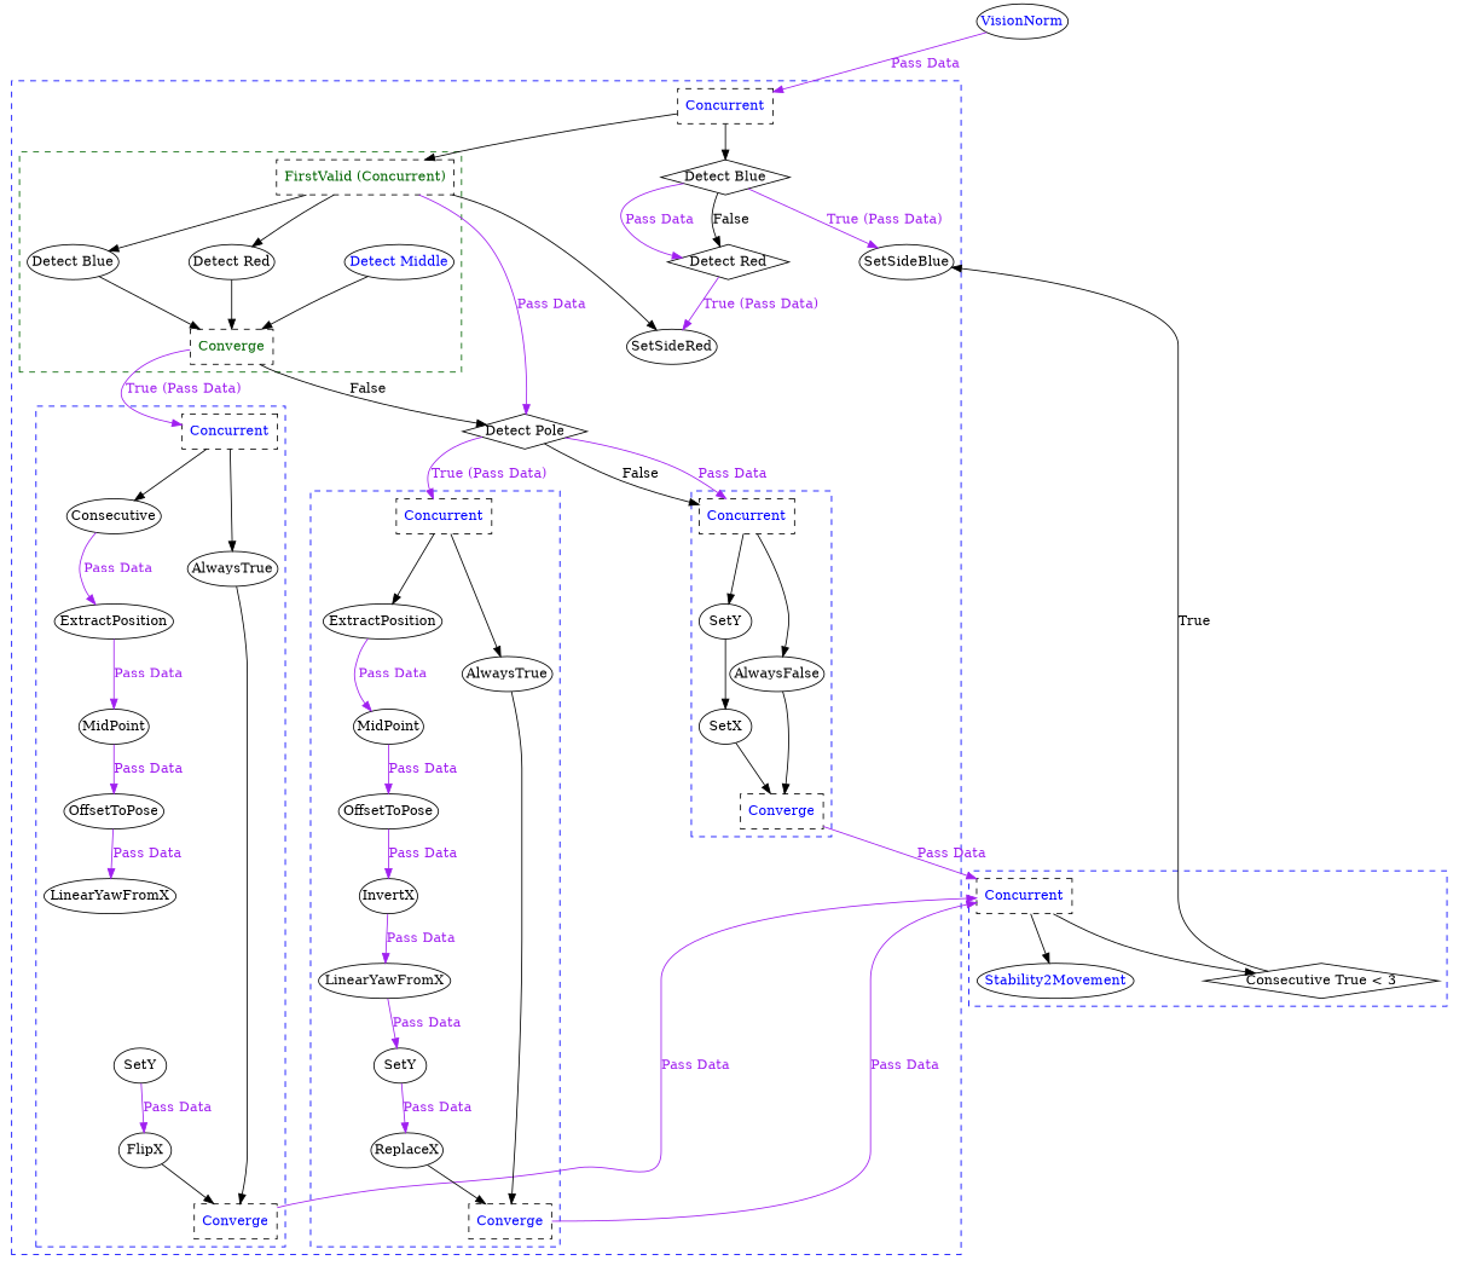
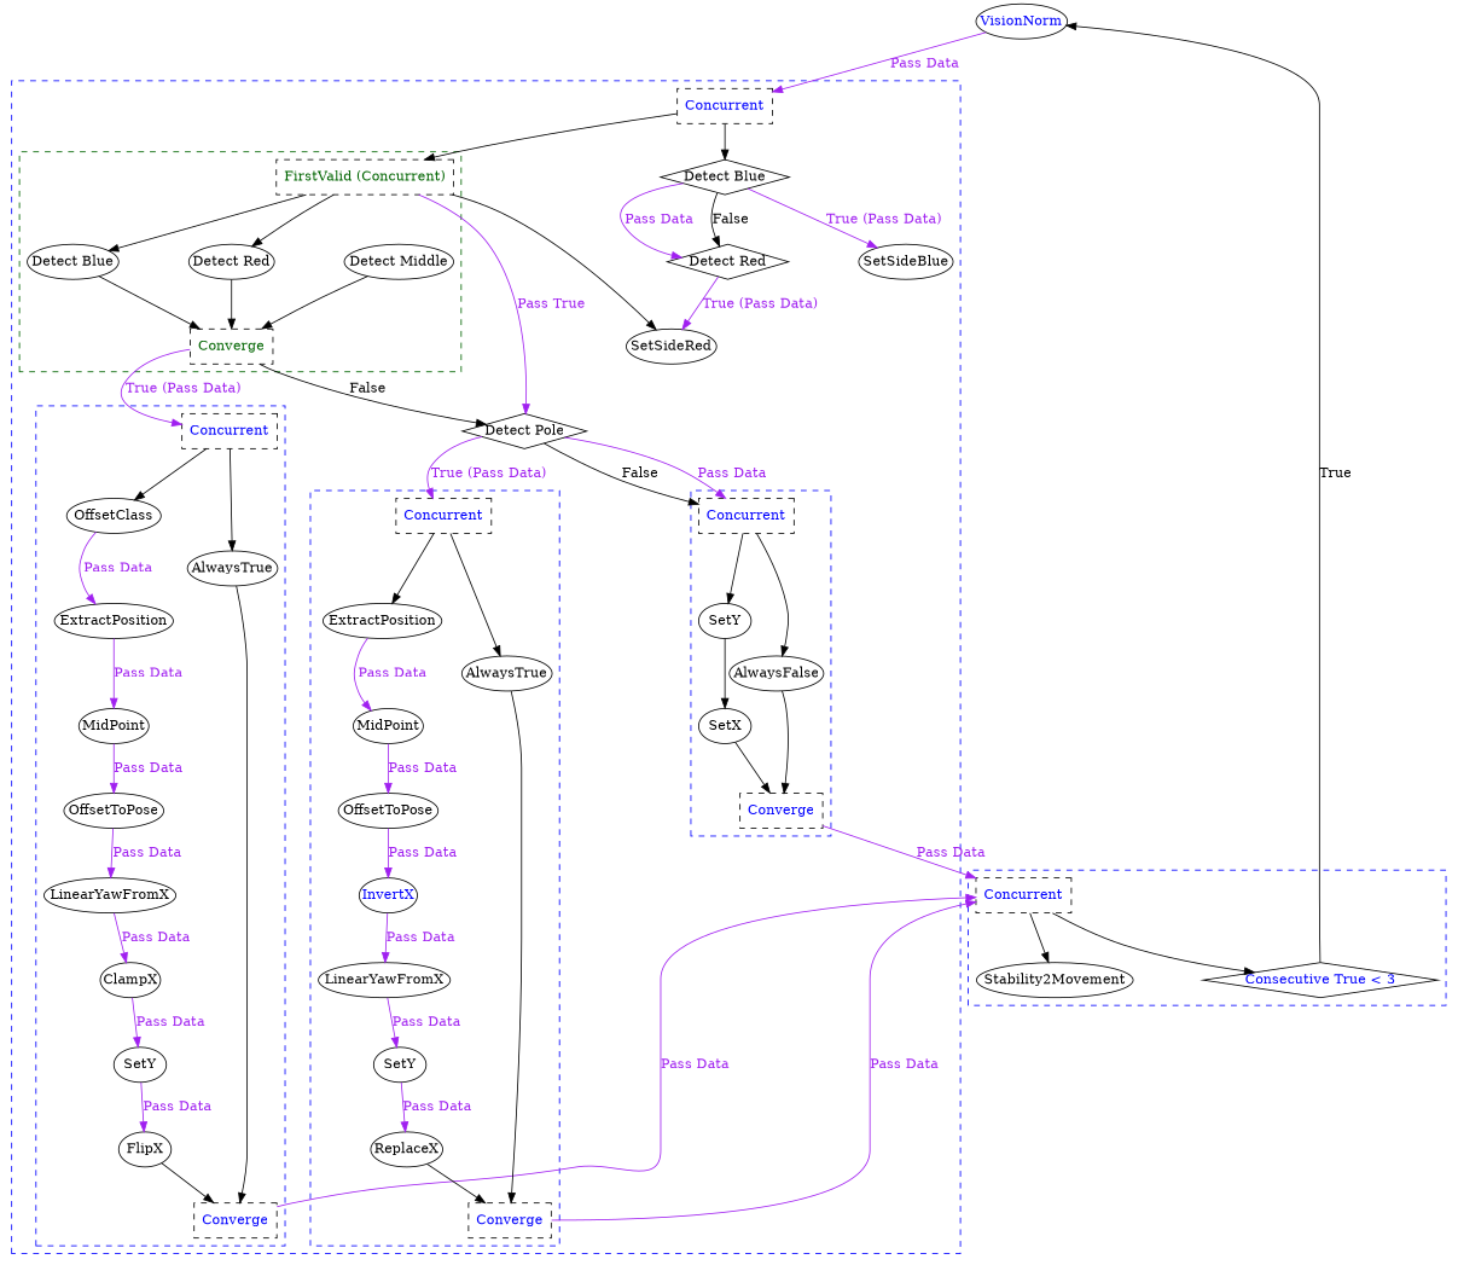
  digraph {
    nodesep=1.0
    splines=true
    node [margin=0]
    n1 [label=SetY]
    n2 [label=FlipX]
    n3 [fontcolor=blue label=Converge shape=box style=dashed margin=""]
+   n4 [label=ClampX]
    n5 [label=LinearYawFromX]
    n6 [label=OffsetToPose]
    n7 [label=MidPoint]
    n8 [label=ExtractPosition]
-   n9 [label=Consecutive]
+   n9 [label=OffsetClass]
    n10 [fontcolor=blue label=Concurrent shape=box style=dashed margin=""]
    n11 [label=AlwaysTrue]
    n12 [label=SetY]
    n13 [label=ReplaceX]
    n14 [fontcolor=blue label=Converge shape=box style=dashed margin=""]
    n15 [label=LinearYawFromX]
-   n16 [label=InvertX]
+   n16 [label=InvertX fontcolor=blue]
    n17 [label=OffsetToPose]
    n18 [label=MidPoint]
    n19 [label=ExtractPosition]
    n20 [fontcolor=blue label=Concurrent shape=box style=dashed margin=""]
    n21 [label=AlwaysTrue]
    n22 [label=SetY]
    n23 [label=SetX]
    n24 [fontcolor=blue label=Converge shape=box style=dashed margin=""]
    n25 [fontcolor=blue label=Concurrent shape=box style=dashed margin=""]
    n26 [label=AlwaysFalse]
    n27 [fontcolor=darkgreen label=Converge shape=box style=dashed margin=""]
    n28 [fontcolor=darkgreen label="FirstValid (Concurrent)" shape=box style=dashed margin=""]
    n29 [label="Detect Blue"]
-   n30 [label="Detect Middle" fontcolor=blue]
+   n30 [label="Detect Middle"]
    n31 [label="Detect Red"]
    n32 [label="Detect Red" shape=diamond]
    n33 [label=SetSideRed]
    n34 [label="Detect Blue" shape=diamond]
    n35 [label=SetSideBlue]
    n36 [label="Detect Pole" shape=diamond]
    n37 [fontcolor=blue label=Concurrent shape=box style=dashed margin=""]
-   n38 [label="Consecutive True < 3" shape=diamond]
+   n38 [label="Consecutive True < 3" shape=diamond fontcolor=blue]
    n39 [fontcolor=blue label=Concurrent shape=box style=dashed margin=""]
-   n40 [label=Stability2Movement fontcolor=blue]
+   n40 [label=Stability2Movement]
    n41 [fontcolor=blue label=VisionNorm]
    subgraph cluster_1 {
      color=blue
      style=dashed
      n32
      n33
      n34
      n35
      n36
      n37
      subgraph cluster_2 {
        color=blue
        style=dashed
        n1
        n2
        n3
+       n4
        n5
        n6
        n7
        n8
        n9
        n10
        n11
      }
      subgraph cluster_3 {
        color=blue
        style=dashed
        n12
        n13
        n14
        n15
        n16
        n17
        n18
        n19
        n20
        n21
      }
      subgraph cluster_4 {
        color=blue
        style=dashed
        n22
        n23
        n24
        n25
        n26
      }
      subgraph cluster_5 {
        color=darkgreen
        style=dashed
        n27
        n28
        n29
        n30
        n31
      }
    }
    subgraph cluster_6 {
      color=blue
      style=dashed
      n38
      n39
      n40
    }
    n1 -> n2 [color=purple fontcolor=purple label="Pass Data"]
    n2 -> n3
    n3 -> n39 [color=purple fontcolor=purple label="Pass Data"]
+   n4 -> n1 [color=purple fontcolor=purple label="Pass Data"]
+   n5 -> n4 [color=purple fontcolor=purple label="Pass Data"]
    n6 -> n5 [color=purple fontcolor=purple label="Pass Data"]
    n7 -> n6 [color=purple fontcolor=purple label="Pass Data"]
    n8 -> n7 [color=purple fontcolor=purple label="Pass Data"]
    n9 -> n8 [color=purple fontcolor=purple label="Pass Data"]
    n10 -> n9
    n10 -> n11
    n11 -> n3
    n12 -> n13 [color=purple fontcolor=purple label="Pass Data"]
    n13 -> n14
    n14 -> n39 [color=purple fontcolor=purple label="Pass Data"]
    n15 -> n12 [color=purple fontcolor=purple label="Pass Data"]
    n16 -> n15 [color=purple fontcolor=purple label="Pass Data"]
    n17 -> n16 [color=purple fontcolor=purple label="Pass Data"]
    n18 -> n17 [color=purple fontcolor=purple label="Pass Data"]
    n19 -> n18 [color=purple fontcolor=purple label="Pass Data"]
    n20 -> n19
    n20 -> n21
    n21 -> n14
    n22 -> n23
    n23 -> n24
    n24 -> n39 [color=purple fontcolor=purple label="Pass Data"]
    n25 -> n22
    n25 -> n26
    n26 -> n24
    n27 -> n10 [color=purple fontcolor=purple label="True (Pass Data)"]
    n27 -> n36 [label=False]
    n28 -> n29
    n28 -> n31
    n28 -> n33
-   n28 -> n36 [color=purple fontcolor=purple label="Pass Data"]
+   n28 -> n36 [color=purple fontcolor=purple label="Pass True"]
    n29 -> n27
    n30 -> n27
    n31 -> n27
    n32 -> n33 [color=purple fontcolor=purple label="True (Pass Data)"]
    n34 -> n32 [label=False]
    n34 -> n32 [color=purple fontcolor=purple label="Pass Data"]
    n34 -> n35 [color=purple fontcolor=purple label="True (Pass Data)"]
    n36 -> n20 [color=purple fontcolor=purple label="True (Pass Data)"]
    n36 -> n25 [label=False]
    n36 -> n25 [color=purple fontcolor=purple label="Pass Data"]
    n37 -> n28
    n37 -> n34
-   n38 -> n35 [label=True]
+   n38 -> n41 [label=True]
    n39 -> n38
    n39 -> n40
    n41 -> n37 [color=purple fontcolor=purple label="Pass Data"]
  }
